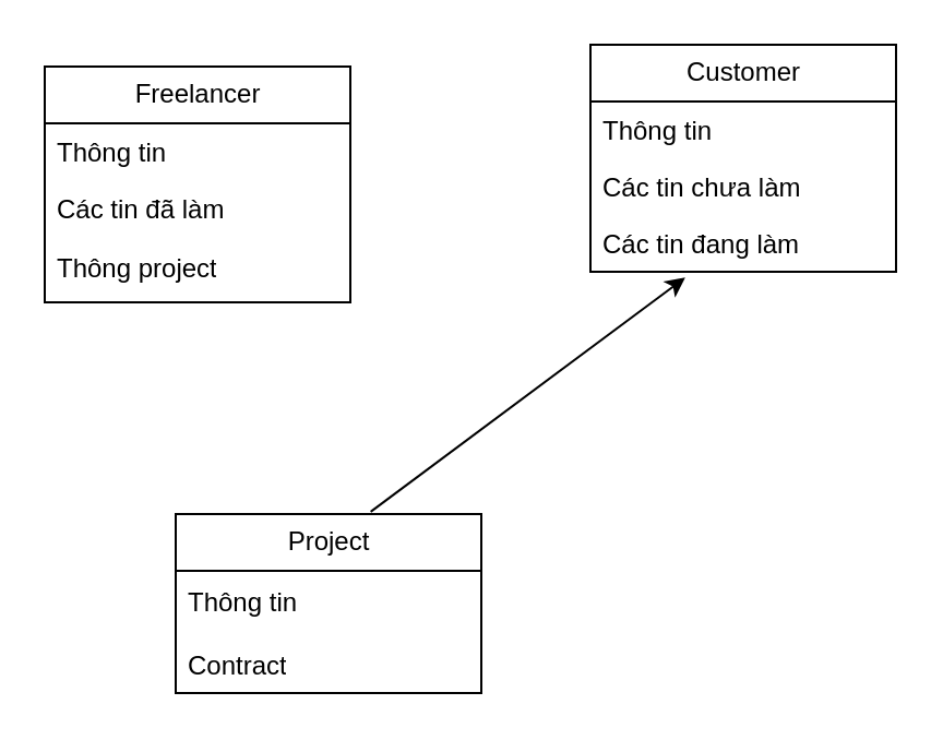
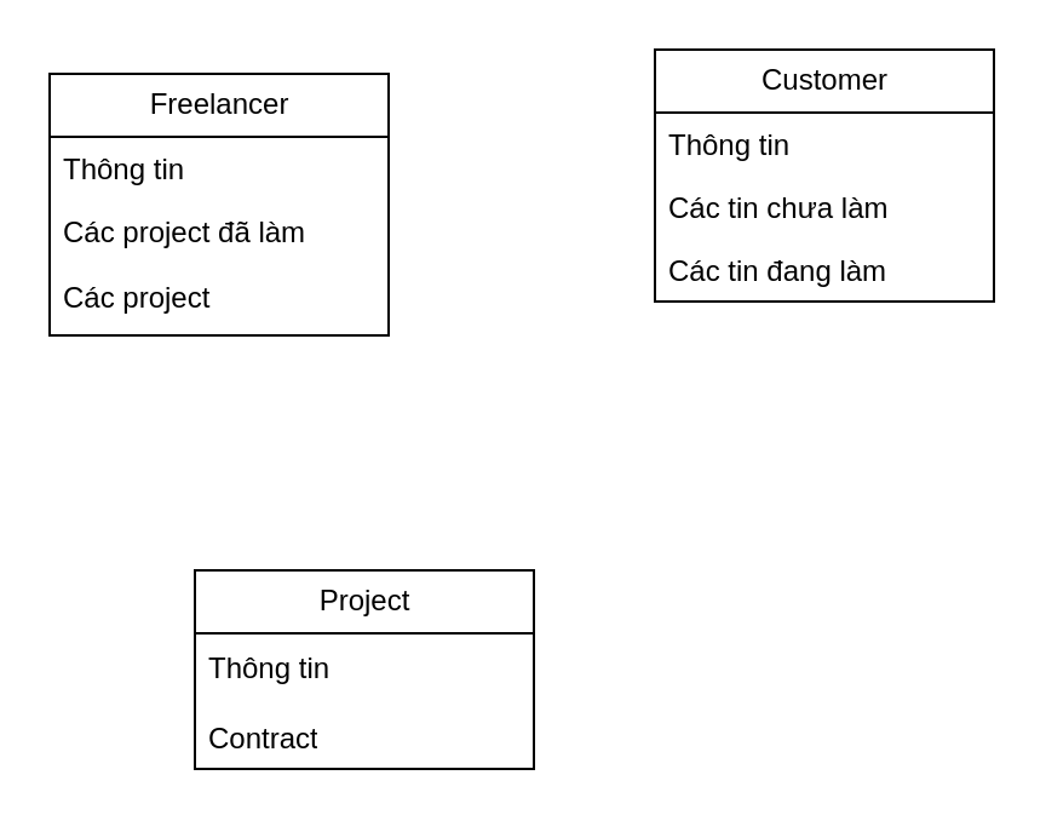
  <mxCell id="0" />
  <mxCell id="1" parent="0" />
  <mxCell id="2" value="Freelancer" style="swimlane;fontStyle=0;childLayout=stackLayout;horizontal=1;startSize=26;fillColor=none;horizontalStack=0;resizeParent=1;resizeParentMax=0;resizeLast=0;collapsible=1;marginBottom=0;html=1;" vertex="1" parent="1"><mxGeometry x="20" y="30" width="140" height="108" as="geometry" /></mxCell>
  <mxCell id="3" value="Thông tin" style="text;strokeColor=none;fillColor=none;align=left;verticalAlign=top;spacingLeft=4;spacingRight=4;overflow=hidden;rotatable=0;points=[[0,0.5],[1,0.5]];portConstraint=eastwest;whiteSpace=wrap;html=1;" vertex="1" parent="2"><mxGeometry y="26" width="140" height="26" as="geometry" /></mxCell>
- <mxCell id="4" value="Các tin đã làm" style="text;strokeColor=none;fillColor=none;align=left;verticalAlign=top;spacingLeft=4;spacingRight=4;overflow=hidden;rotatable=0;points=[[0,0.5],[1,0.5]];portConstraint=eastwest;whiteSpace=wrap;html=1;" vertex="1" parent="2"><mxGeometry y="52" width="140" height="26" as="geometry" /></mxCell>
- <mxCell id="5" value="Thông project" style="text;strokeColor=none;fillColor=none;align=left;verticalAlign=middle;spacingLeft=4;spacingRight=4;overflow=hidden;points=[[0,0.5],[1,0.5]];portConstraint=eastwest;rotatable=0;whiteSpace=wrap;html=1;" vertex="1" parent="2"><mxGeometry y="78" width="140" height="30" as="geometry" /></mxCell>
+ <mxCell id="4" value="Các project đã làm" style="text;strokeColor=none;fillColor=none;align=left;verticalAlign=top;spacingLeft=4;spacingRight=4;overflow=hidden;rotatable=0;points=[[0,0.5],[1,0.5]];portConstraint=eastwest;whiteSpace=wrap;html=1;" vertex="1" parent="2"><mxGeometry y="52" width="140" height="26" as="geometry" /></mxCell>
+ <mxCell id="5" value="Các project" style="text;strokeColor=none;fillColor=none;align=left;verticalAlign=middle;spacingLeft=4;spacingRight=4;overflow=hidden;points=[[0,0.5],[1,0.5]];portConstraint=eastwest;rotatable=0;whiteSpace=wrap;html=1;" vertex="1" parent="2"><mxGeometry y="78" width="140" height="30" as="geometry" /></mxCell>
  <mxCell id="6" value="Customer" style="swimlane;fontStyle=0;childLayout=stackLayout;horizontal=1;startSize=26;fillColor=none;horizontalStack=0;resizeParent=1;resizeParentMax=0;resizeLast=0;collapsible=1;marginBottom=0;html=1;" vertex="1" parent="1"><mxGeometry x="270" y="20" width="140" height="104" as="geometry" /></mxCell>
  <mxCell id="7" value="Thông tin" style="text;strokeColor=none;fillColor=none;align=left;verticalAlign=top;spacingLeft=4;spacingRight=4;overflow=hidden;rotatable=0;points=[[0,0.5],[1,0.5]];portConstraint=eastwest;whiteSpace=wrap;html=1;" vertex="1" parent="6"><mxGeometry y="26" width="140" height="26" as="geometry" /></mxCell>
  <mxCell id="8" value="Các tin chưa làm" style="text;strokeColor=none;fillColor=none;align=left;verticalAlign=top;spacingLeft=4;spacingRight=4;overflow=hidden;rotatable=0;points=[[0,0.5],[1,0.5]];portConstraint=eastwest;whiteSpace=wrap;html=1;" vertex="1" parent="6"><mxGeometry y="52" width="140" height="26" as="geometry" /></mxCell>
  <mxCell id="9" value="Các tin đang làm" style="text;strokeColor=none;fillColor=none;align=left;verticalAlign=top;spacingLeft=4;spacingRight=4;overflow=hidden;rotatable=0;points=[[0,0.5],[1,0.5]];portConstraint=eastwest;whiteSpace=wrap;html=1;" vertex="1" parent="6"><mxGeometry y="78" width="140" height="26" as="geometry" /></mxCell>
  <mxCell id="10" value="Project" style="swimlane;fontStyle=0;childLayout=stackLayout;horizontal=1;startSize=26;fillColor=none;horizontalStack=0;resizeParent=1;resizeParentMax=0;resizeLast=0;collapsible=1;marginBottom=0;html=1;" vertex="1" parent="1"><mxGeometry x="80" y="235" width="140" height="82" as="geometry" /></mxCell>
  <mxCell id="11" value="Thông tin" style="text;strokeColor=none;fillColor=none;align=left;verticalAlign=middle;spacingLeft=4;spacingRight=4;overflow=hidden;points=[[0,0.5],[1,0.5]];portConstraint=eastwest;rotatable=0;whiteSpace=wrap;html=1;" vertex="1" parent="10"><mxGeometry y="26" width="140" height="30" as="geometry" /></mxCell>
  <mxCell id="12" value="Contract" style="text;strokeColor=none;fillColor=none;align=left;verticalAlign=top;spacingLeft=4;spacingRight=4;overflow=hidden;rotatable=0;points=[[0,0.5],[1,0.5]];portConstraint=eastwest;whiteSpace=wrap;html=1;" vertex="1" parent="10"><mxGeometry y="56" width="140" height="26" as="geometry" /></mxCell>
- <mxCell id="13" value="" style="endArrow=classic;html=1;rounded=0;exitX=0.638;exitY=-0.013;exitDx=0;exitDy=0;exitPerimeter=0;entryX=0.31;entryY=1.103;entryDx=0;entryDy=0;entryPerimeter=0;" edge="1" parent="1" source="10" target="9"><mxGeometry width="50" height="50" relative="1" as="geometry"><mxPoint x="180" y="240" as="sourcePoint" /><mxPoint x="230" y="190" as="targetPoint" /></mxGeometry></mxCell>
